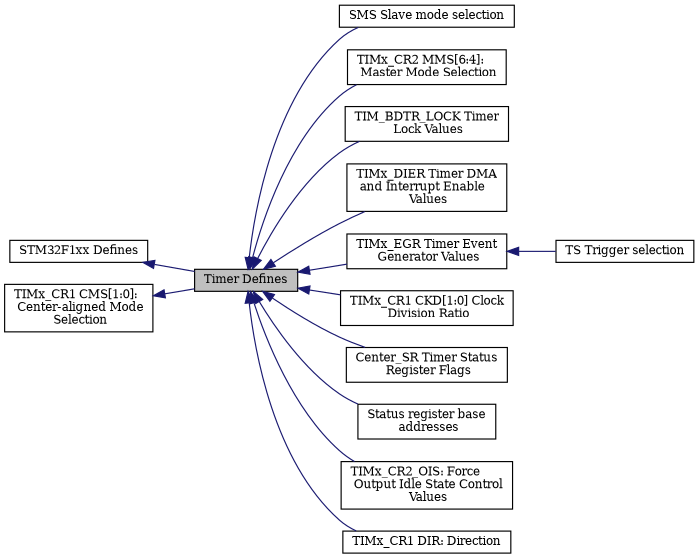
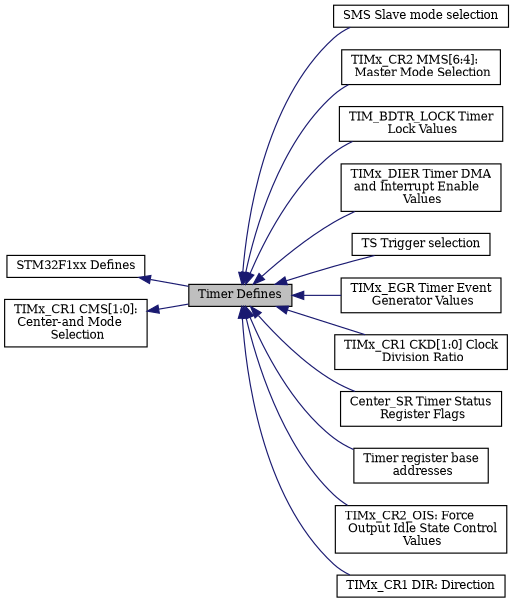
  digraph {
    fontname="DejaVu Serif"
    rankdir=LR
    node [color=black fillcolor=white fontname="DejaVu Serif" fontsize=10 shape=record style=filled]
    edge [color=midnightblue dir=back fontname="DejaVu Serif" fontsize=10 labelfontname=Helvetica labelfontsize=10 shape=plaintext style=solid]
    n1 [height=0.2 label="SMS Slave mode selection" width=0.4]
    n2 [height=0.2 label="TIMx_CR2 MMS[6:4]:\l Master Mode Selection" width=0.4]
    n3 [height=0.2 label="TIM_BDTR_LOCK Timer\l Lock Values" width=0.4]
    n4 [height=0.2 label="TIMx_DIER Timer DMA\l and Interrupt Enable\l Values" width=0.4]
    n5 [height=0.2 label="STM32F1xx Defines" width=0.4]
    n6 [fillcolor=grey75 fontcolor=black height=0.2 label="Timer Defines" width=0.4]
    n7 [height=0.2 label="TS Trigger selection" width=0.4]
    n8 [height=0.2 label="TIMx_EGR Timer Event\l Generator Values" width=0.4]
    n9 [height=0.2 label="TIMx_CR1 CKD[1:0] Clock\l Division Ratio" width=0.4]
    n10 [height=0.2 label="Center_SR Timer Status\l Register Flags" width=0.4]
-   n11 [height=0.2 label="Status register base\l addresses" width=0.4]
+   n11 [height=0.2 label="Timer register base\l addresses" width=0.4]
    n12 [height=0.2 label="TIMx_CR2_OIS: Force\l Output Idle State Control\l Values" width=0.4]
    n13 [height=0.2 label="TIMx_CR1 DIR: Direction" width=0.4]
-   n14 [height=0.2 label="TIMx_CR1 CMS[1:0]:\l Center-aligned Mode\l Selection" width=0.4]
+   n14 [height=0.2 label="TIMx_CR1 CMS[1:0]:\l Center-and Mode\l Selection" width=0.4]
    n5 -> n6
    n6 -> n1
    n6 -> n2
    n6 -> n3
    n6 -> n4
-   n8 -> n7
+   n6 -> n7
    n6 -> n8
    n6 -> n9
    n6 -> n10
    n6 -> n11
    n6 -> n12
    n6 -> n13
    n14 -> n6
  }
